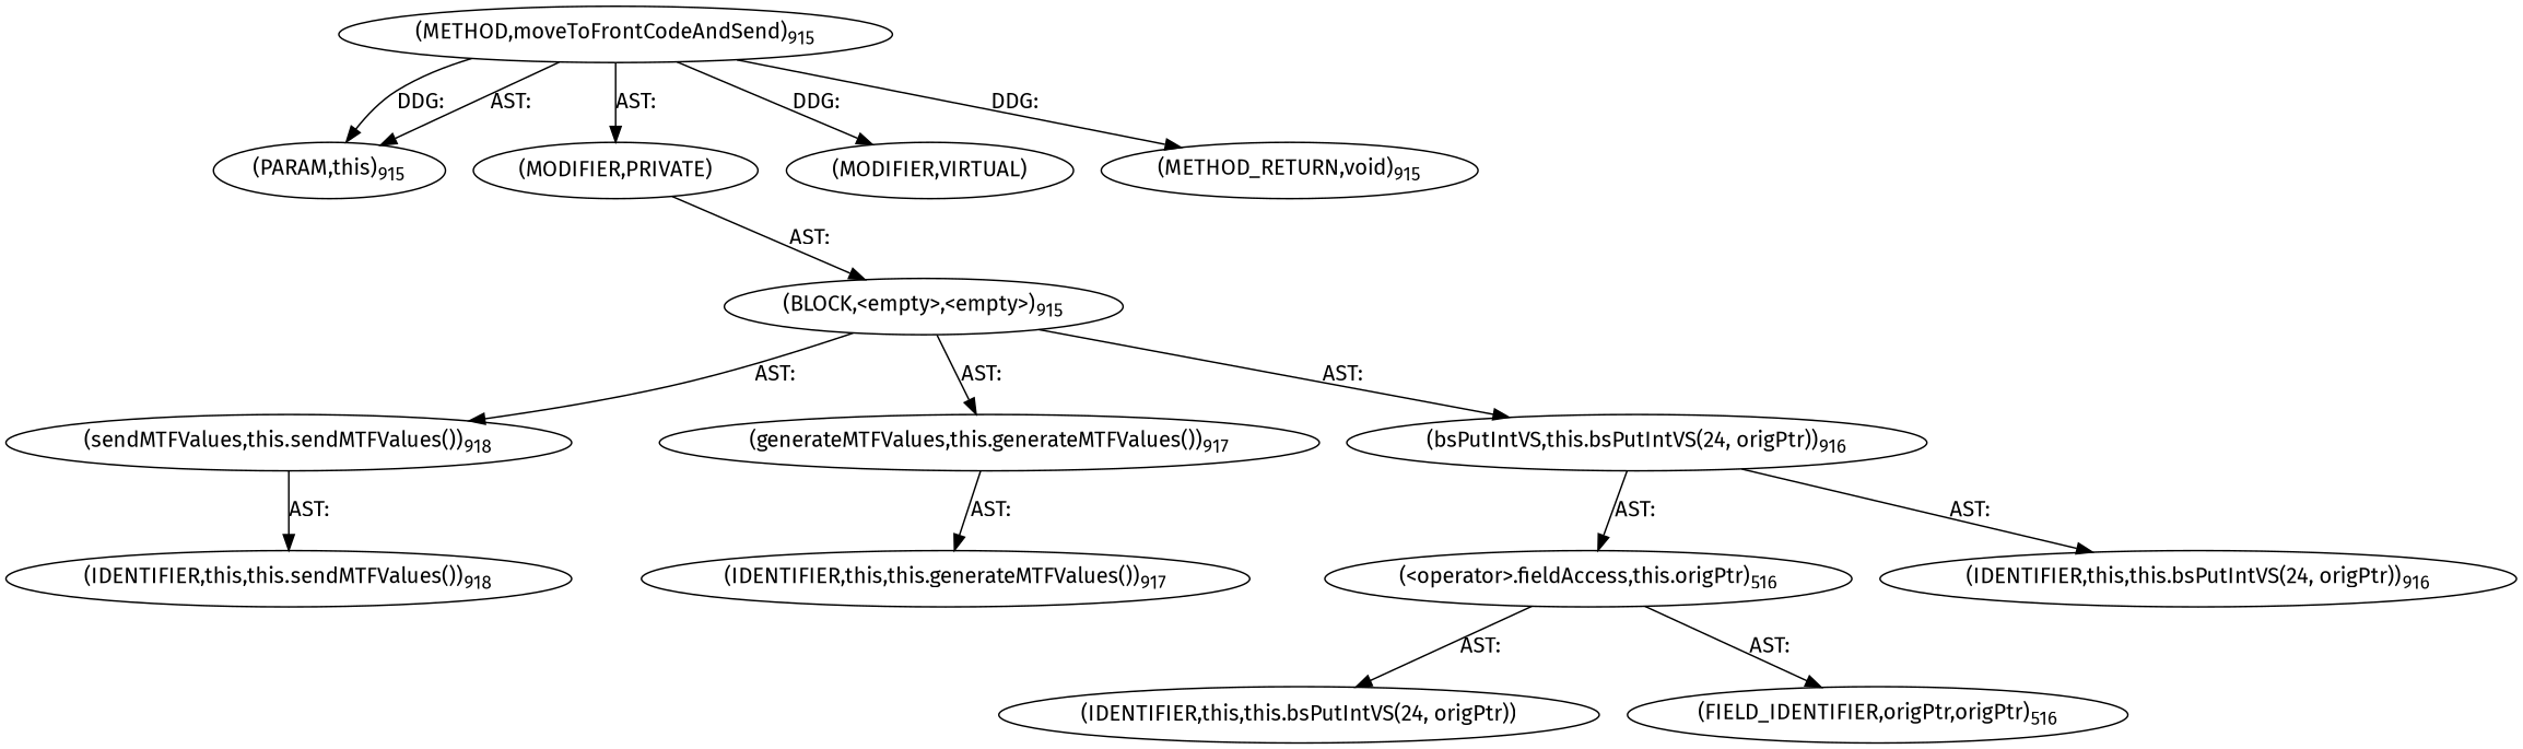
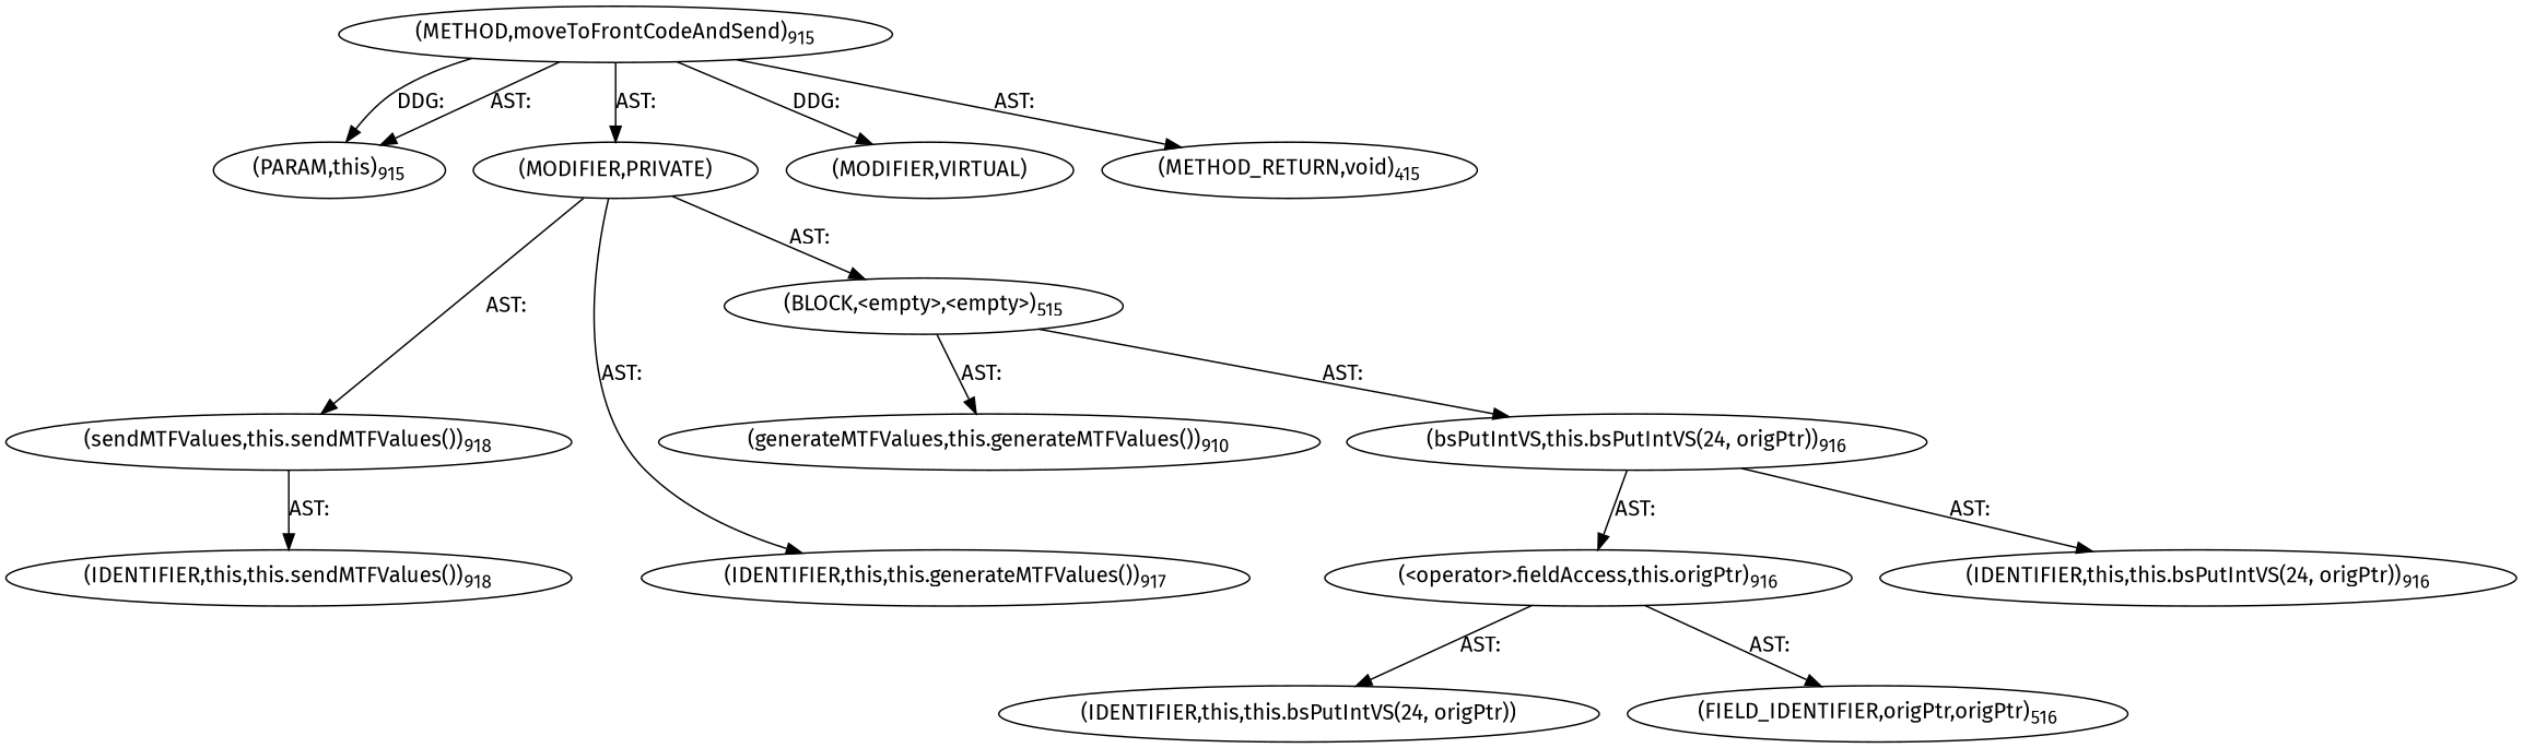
  digraph {
    fontname="Fira Sans"
    node [fontname="Fira Sans"]
    edge [fontname="Fira Sans"]
    n1 [label=<(METHOD,moveToFrontCodeAndSend)<SUB>915</SUB>>]
    n2 [label=<(PARAM,this)<SUB>915</SUB>>]
    n3 [label=<(MODIFIER,PRIVATE)>]
    n4 [label=<(MODIFIER,VIRTUAL)>]
-   n5 [label=<(METHOD_RETURN,void)<SUB>915</SUB>>]
-   n6 [label=<(BLOCK,&lt;empty&gt;,&lt;empty&gt;)<SUB>915</SUB>>]
+   n5 [label=<(METHOD_RETURN,void)<SUB>415</SUB>>]
+   n6 [label=<(BLOCK,&lt;empty&gt;,&lt;empty&gt;)<SUB>515</SUB>>]
    n7 [label=<(bsPutIntVS,this.bsPutIntVS(24, origPtr))<SUB>916</SUB>>]
-   n8 [label=<(generateMTFValues,this.generateMTFValues())<SUB>917</SUB>>]
+   n8 [label=<(generateMTFValues,this.generateMTFValues())<SUB>910</SUB>>]
    n9 [label=<(sendMTFValues,this.sendMTFValues())<SUB>918</SUB>>]
    n10 [label=<(IDENTIFIER,this,this.bsPutIntVS(24, origPtr))<SUB>916</SUB>>]
-   n11 [label=<(&lt;operator&gt;.fieldAccess,this.origPtr)<SUB>516</SUB>>]
+   n11 [label=<(&lt;operator&gt;.fieldAccess,this.origPtr)<SUB>916</SUB>>]
    n12 [label=<(IDENTIFIER,this,this.generateMTFValues())<SUB>917</SUB>>]
    n13 [label=<(IDENTIFIER,this,this.sendMTFValues())<SUB>918</SUB>>]
    n14 [label=<(IDENTIFIER,this,this.bsPutIntVS(24, origPtr))>]
    n15 [label=<(FIELD_IDENTIFIER,origPtr,origPtr)<SUB>516</SUB>>]
    n1 -> n2 [label="AST: "]
    n1 -> n2 [label="DDG: "]
    n1 -> n3 [label="AST: "]
    n1 -> n4 [label="DDG: "]
-   n1 -> n5 [label="DDG: "]
+   n1 -> n5 [label="AST: "]
    n3 -> n6 [label="AST: "]
    n6 -> n7 [label="AST: "]
    n6 -> n8 [label="AST: "]
-   n6 -> n9 [label="AST: "]
+   n3 -> n9 [label="AST: "]
    n7 -> n10 [label="AST: "]
    n7 -> n11 [label="AST: "]
-   n8 -> n12 [label="AST: "]
+   n3 -> n12 [label="AST: "]
    n9 -> n13 [label="AST: "]
    n11 -> n14 [label="AST: "]
    n11 -> n15 [label="AST: "]
  }
